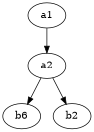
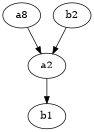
  digraph {
-   a1
+   a1 [label=a8]
    a2
-   b1 [label=b6]
+   b1
    b2
    a1 -> a2
    a2 -> b1
-   a2 -> b2
+   b2 -> a2
  }
